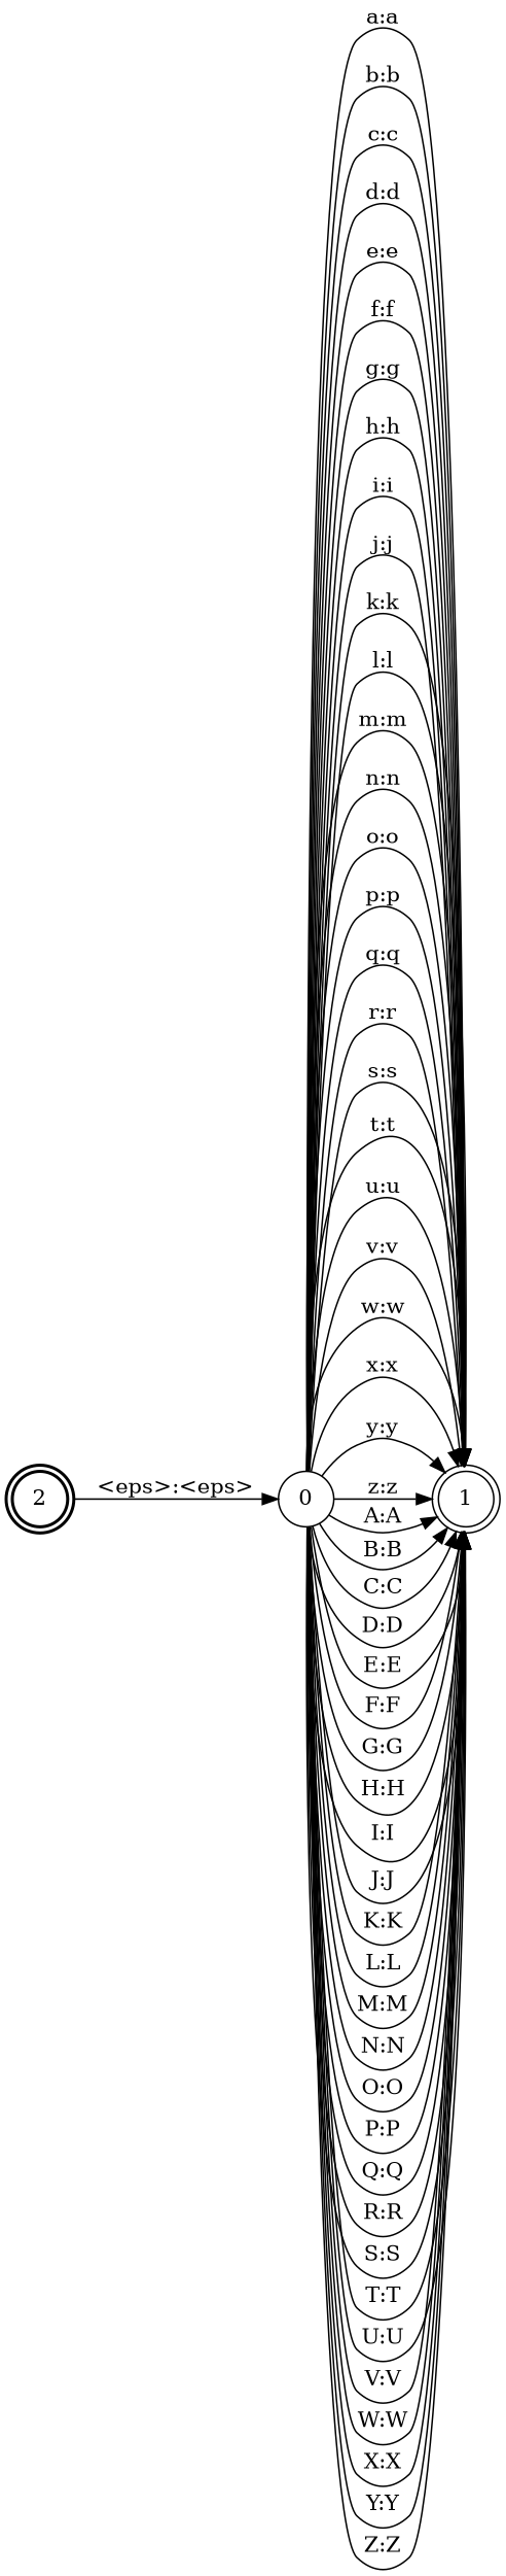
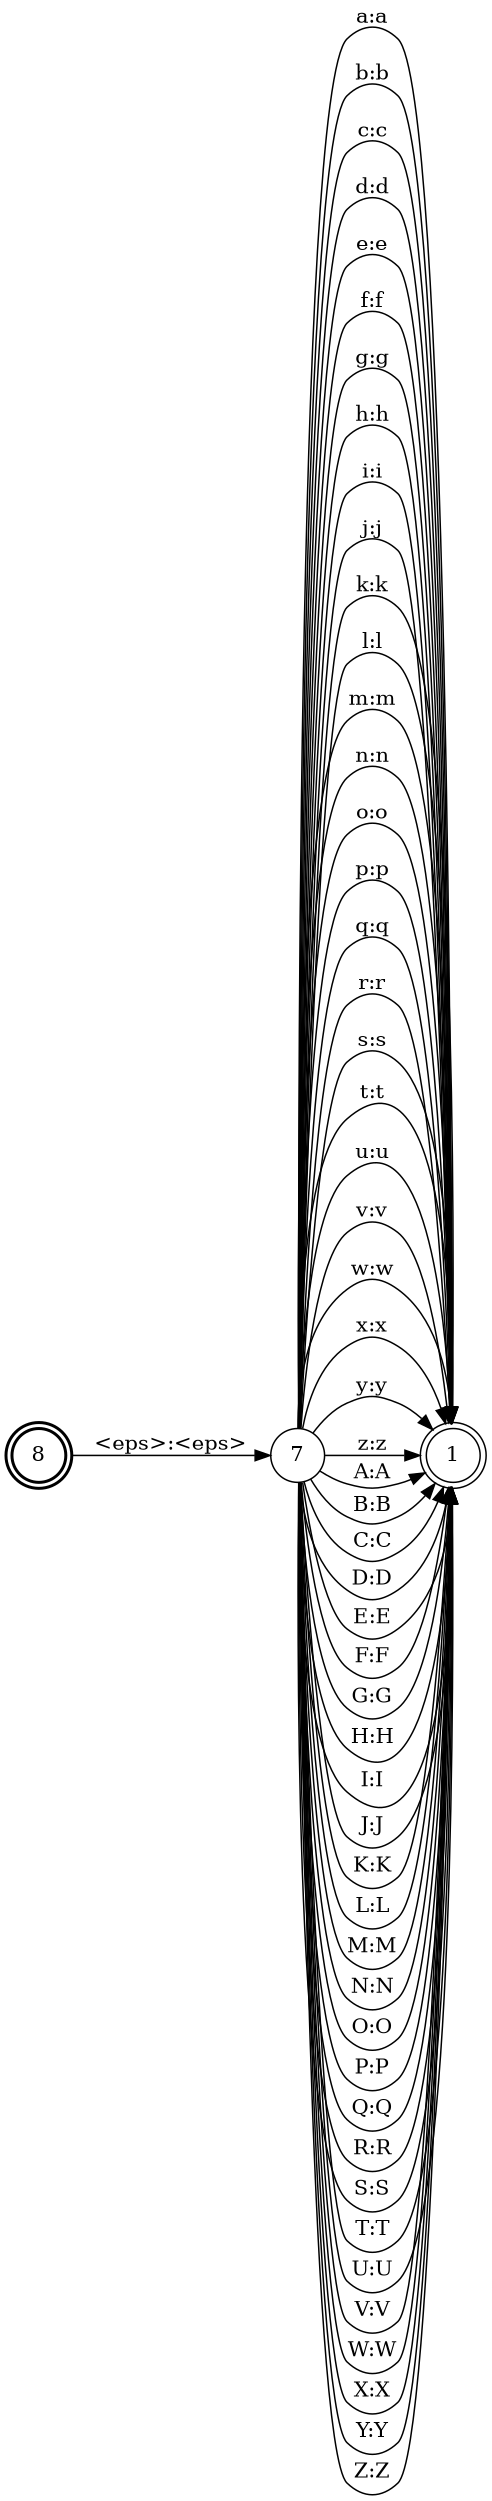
  digraph {
    nodesep=0.25
    rankdir=LR
    ranksep=0.4
    node [fontsize=14 shape=doublecircle style=solid]
    edge [fontsize=14]
-   n1 [label=2 style=bold]
-   n2 [label=0 shape=circle]
+   n1 [label=8 style=bold]
+   n2 [label=7 shape=circle]
    n3 [label=1]
    n1 -> n2 [label="<eps>:<eps>"]
    n2 -> n3 [label="a:a"]
    n2 -> n3 [label="b:b"]
    n2 -> n3 [label="c:c"]
    n2 -> n3 [label="d:d"]
    n2 -> n3 [label="e:e"]
    n2 -> n3 [label="f:f"]
    n2 -> n3 [label="g:g"]
    n2 -> n3 [label="h:h"]
    n2 -> n3 [label="i:i"]
    n2 -> n3 [label="j:j"]
    n2 -> n3 [label="k:k"]
    n2 -> n3 [label="l:l"]
    n2 -> n3 [label="m:m"]
    n2 -> n3 [label="n:n"]
    n2 -> n3 [label="o:o"]
    n2 -> n3 [label="p:p"]
    n2 -> n3 [label="q:q"]
    n2 -> n3 [label="r:r"]
    n2 -> n3 [label="s:s"]
    n2 -> n3 [label="t:t"]
    n2 -> n3 [label="u:u"]
    n2 -> n3 [label="v:v"]
    n2 -> n3 [label="w:w"]
    n2 -> n3 [label="x:x"]
    n2 -> n3 [label="y:y"]
    n2 -> n3 [label="z:z"]
    n2 -> n3 [label="A:A"]
    n2 -> n3 [label="B:B"]
    n2 -> n3 [label="C:C"]
    n2 -> n3 [label="D:D"]
    n2 -> n3 [label="E:E"]
    n2 -> n3 [label="F:F"]
    n2 -> n3 [label="G:G"]
    n2 -> n3 [label="H:H"]
    n2 -> n3 [label="I:I"]
    n2 -> n3 [label="J:J"]
    n2 -> n3 [label="K:K"]
    n2 -> n3 [label="L:L"]
    n2 -> n3 [label="M:M"]
    n2 -> n3 [label="N:N"]
    n2 -> n3 [label="O:O"]
    n2 -> n3 [label="P:P"]
    n2 -> n3 [label="Q:Q"]
    n2 -> n3 [label="R:R"]
    n2 -> n3 [label="S:S"]
    n2 -> n3 [label="T:T"]
    n2 -> n3 [label="U:U"]
    n2 -> n3 [label="V:V"]
    n2 -> n3 [label="W:W"]
    n2 -> n3 [label="X:X"]
    n2 -> n3 [label="Y:Y"]
    n2 -> n3 [label="Z:Z"]
  }
